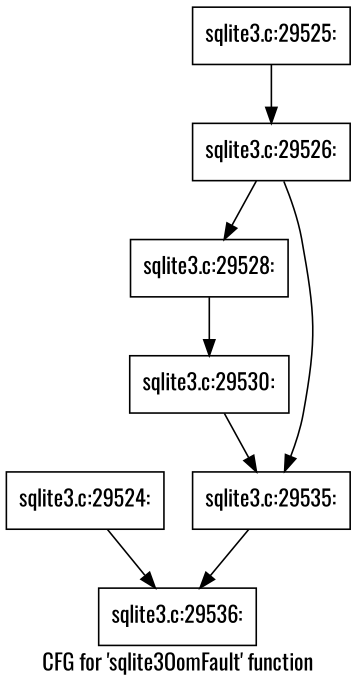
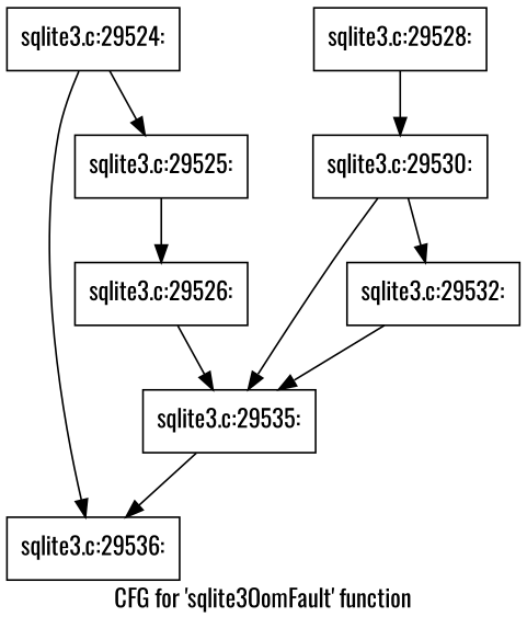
  digraph {
    fontname=Oswald
    label="CFG for 'sqlite3OomFault' function"
    node [fontname=Oswald shape=record]
    edge [fontname=Oswald]
    n1 [label="{sqlite3.c:29524:}"]
    n2 [label="{sqlite3.c:29525:}"]
    n3 [label="{sqlite3.c:29536:}"]
    n4 [label="{sqlite3.c:29526:}"]
    n5 [label="{sqlite3.c:29528:}"]
    n6 [label="{sqlite3.c:29535:}"]
    n7 [label="{sqlite3.c:29530:}"]
+   n8 [label="{sqlite3.c:29532:}"]
+   n1 -> n2
    n1 -> n3
    n2 -> n4
-   n4 -> n5
    n4 -> n6
    n5 -> n7
    n6 -> n3
    n7 -> n6
+   n7 -> n8
+   n8 -> n6
  }
